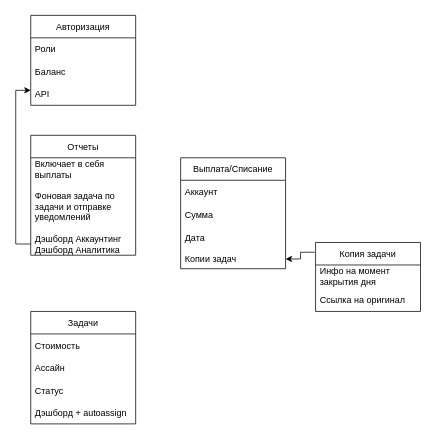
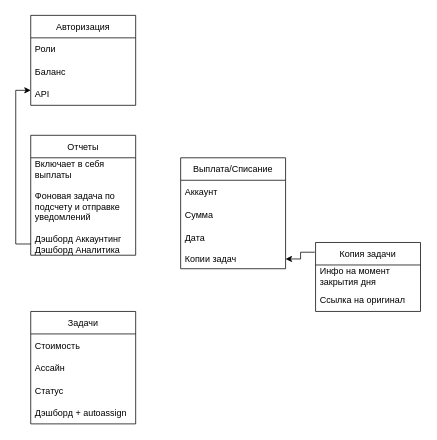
  <mxCell id="0" />
  <mxCell id="1" parent="0" />
  <mxCell id="2" value="Авторизация" style="swimlane;fontStyle=0;childLayout=stackLayout;horizontal=1;startSize=30;horizontalStack=0;resizeParent=1;resizeParentMax=0;resizeLast=0;collapsible=1;marginBottom=0;" parent="1" vertex="1"><mxGeometry x="40" y="20" width="140" height="120" as="geometry" /></mxCell>
  <mxCell id="3" value="Роли" style="text;strokeColor=none;fillColor=none;align=left;verticalAlign=middle;spacingLeft=4;spacingRight=4;overflow=hidden;points=[[0,0.5],[1,0.5]];portConstraint=eastwest;rotatable=0;" parent="2" vertex="1"><mxGeometry y="30" width="140" height="30" as="geometry" /></mxCell>
  <mxCell id="4" value="Баланс" style="text;strokeColor=none;fillColor=none;align=left;verticalAlign=middle;spacingLeft=4;spacingRight=4;overflow=hidden;points=[[0,0.5],[1,0.5]];portConstraint=eastwest;rotatable=0;" parent="2" vertex="1"><mxGeometry y="60" width="140" height="30" as="geometry" /></mxCell>
  <mxCell id="5" value="API" style="text;strokeColor=none;fillColor=none;align=left;verticalAlign=middle;spacingLeft=4;spacingRight=4;overflow=hidden;points=[[0,0.5],[1,0.5]];portConstraint=eastwest;rotatable=0;" parent="2" vertex="1"><mxGeometry y="90" width="140" height="30" as="geometry" /></mxCell>
  <mxCell id="6" value="Отчеты" style="swimlane;fontStyle=0;childLayout=stackLayout;horizontal=1;startSize=30;horizontalStack=0;resizeParent=1;resizeParentMax=0;resizeLast=0;collapsible=1;marginBottom=0;" parent="1" vertex="1"><mxGeometry x="40" y="180" width="140" height="160" as="geometry" /></mxCell>
  <mxCell id="7" value="Включает в себя &#10;выплаты" style="text;strokeColor=none;fillColor=none;align=left;verticalAlign=middle;spacingLeft=4;spacingRight=4;overflow=hidden;points=[[0,0.5],[1,0.5]];portConstraint=eastwest;rotatable=0;" parent="6" vertex="1"><mxGeometry y="30" width="140" height="30" as="geometry" /></mxCell>
- <mxCell id="8" value="Фоновая задача по &#10;задачи и отправке &#10;уведомлений" style="text;strokeColor=none;fillColor=none;align=left;verticalAlign=middle;spacingLeft=4;spacingRight=4;overflow=hidden;points=[[0,0.5],[1,0.5]];portConstraint=eastwest;rotatable=0;" parent="6" vertex="1"><mxGeometry y="60" width="140" height="70" as="geometry" /></mxCell>
+ <mxCell id="8" value="Фоновая задача по &#10;подсчету и отправке &#10;уведомлений" style="text;strokeColor=none;fillColor=none;align=left;verticalAlign=middle;spacingLeft=4;spacingRight=4;overflow=hidden;points=[[0,0.5],[1,0.5]];portConstraint=eastwest;rotatable=0;" parent="6" vertex="1"><mxGeometry y="60" width="140" height="70" as="geometry" /></mxCell>
  <mxCell id="9" value="Дэшборд Аккаунтинг&#10;Дэшборд Аналитика&#10;" style="text;strokeColor=none;fillColor=none;align=left;verticalAlign=middle;spacingLeft=4;spacingRight=4;overflow=hidden;points=[[0,0.5],[1,0.5]];portConstraint=eastwest;rotatable=0;" parent="6" vertex="1"><mxGeometry y="130" width="140" height="30" as="geometry" /></mxCell>
  <mxCell id="10" value="Выплата/Списание" style="swimlane;fontStyle=0;childLayout=stackLayout;horizontal=1;startSize=30;horizontalStack=0;resizeParent=1;resizeParentMax=0;resizeLast=0;collapsible=1;marginBottom=0;" parent="1" vertex="1"><mxGeometry x="240" y="210" width="140" height="148" as="geometry" /></mxCell>
  <mxCell id="11" value="Аккаунт" style="text;strokeColor=none;fillColor=none;align=left;verticalAlign=middle;spacingLeft=4;spacingRight=4;overflow=hidden;points=[[0,0.5],[1,0.5]];portConstraint=eastwest;rotatable=0;" parent="10" vertex="1"><mxGeometry y="30" width="140" height="30" as="geometry" /></mxCell>
  <mxCell id="12" value="Сумма" style="text;strokeColor=none;fillColor=none;align=left;verticalAlign=middle;spacingLeft=4;spacingRight=4;overflow=hidden;points=[[0,0.5],[1,0.5]];portConstraint=eastwest;rotatable=0;" parent="10" vertex="1"><mxGeometry y="60" width="140" height="32" as="geometry" /></mxCell>
  <mxCell id="13" value="Дата" style="text;strokeColor=none;fillColor=none;align=left;verticalAlign=middle;spacingLeft=4;spacingRight=4;overflow=hidden;points=[[0,0.5],[1,0.5]];portConstraint=eastwest;rotatable=0;" parent="10" vertex="1"><mxGeometry y="92" width="140" height="30" as="geometry" /></mxCell>
  <mxCell id="14" value="Копии задач" style="text;strokeColor=none;fillColor=none;align=left;verticalAlign=middle;spacingLeft=4;spacingRight=4;overflow=hidden;points=[[0,0.5],[1,0.5]];portConstraint=eastwest;rotatable=0;" parent="10" vertex="1"><mxGeometry y="122" width="140" height="26" as="geometry" /></mxCell>
  <mxCell id="15" style="edgeStyle=orthogonalEdgeStyle;rounded=0;orthogonalLoop=1;jettySize=auto;html=1;entryX=1;entryY=0.5;entryDx=0;entryDy=0;exitX=-0.007;exitY=0.141;exitDx=0;exitDy=0;exitPerimeter=0;" parent="1" source="16" target="14" edge="1"><mxGeometry relative="1" as="geometry"><mxPoint x="410" y="190" as="sourcePoint" /></mxGeometry></mxCell>
  <mxCell id="16" value="Копия задачи" style="swimlane;fontStyle=0;childLayout=stackLayout;horizontal=1;startSize=30;horizontalStack=0;resizeParent=1;resizeParentMax=0;resizeLast=0;collapsible=1;marginBottom=0;" parent="1" vertex="1"><mxGeometry x="420" y="323" width="140" height="92" as="geometry" /></mxCell>
  <mxCell id="17" value="Инфо на момент &#10;закрытия дня" style="text;strokeColor=none;fillColor=none;align=left;verticalAlign=middle;spacingLeft=4;spacingRight=4;overflow=hidden;points=[[0,0.5],[1,0.5]];portConstraint=eastwest;rotatable=0;" parent="16" vertex="1"><mxGeometry y="30" width="140" height="30" as="geometry" /></mxCell>
  <mxCell id="18" value="Ссылка на оригинал" style="text;strokeColor=none;fillColor=none;align=left;verticalAlign=middle;spacingLeft=4;spacingRight=4;overflow=hidden;points=[[0,0.5],[1,0.5]];portConstraint=eastwest;rotatable=0;" parent="16" vertex="1"><mxGeometry y="60" width="140" height="32" as="geometry" /></mxCell>
  <mxCell id="19" value="Задачи" style="swimlane;fontStyle=0;childLayout=stackLayout;horizontal=1;startSize=30;horizontalStack=0;resizeParent=1;resizeParentMax=0;resizeLast=0;collapsible=1;marginBottom=0;" parent="1" vertex="1"><mxGeometry x="40" y="415" width="140" height="150" as="geometry" /></mxCell>
  <mxCell id="20" value="Стоимость" style="text;strokeColor=none;fillColor=none;align=left;verticalAlign=middle;spacingLeft=4;spacingRight=4;overflow=hidden;points=[[0,0.5],[1,0.5]];portConstraint=eastwest;rotatable=0;" parent="19" vertex="1"><mxGeometry y="30" width="140" height="30" as="geometry" /></mxCell>
  <mxCell id="21" value="Ассайн" style="text;strokeColor=none;fillColor=none;align=left;verticalAlign=middle;spacingLeft=4;spacingRight=4;overflow=hidden;points=[[0,0.5],[1,0.5]];portConstraint=eastwest;rotatable=0;" parent="19" vertex="1"><mxGeometry y="60" width="140" height="30" as="geometry" /></mxCell>
  <mxCell id="22" value="Статус" style="text;strokeColor=none;fillColor=none;align=left;verticalAlign=middle;spacingLeft=4;spacingRight=4;overflow=hidden;points=[[0,0.5],[1,0.5]];portConstraint=eastwest;rotatable=0;" parent="19" vertex="1"><mxGeometry y="90" width="140" height="30" as="geometry" /></mxCell>
  <mxCell id="23" value="Дэшборд + autoassign" style="text;strokeColor=none;fillColor=none;align=left;verticalAlign=middle;spacingLeft=4;spacingRight=4;overflow=hidden;points=[[0,0.5],[1,0.5]];portConstraint=eastwest;rotatable=0;" parent="19" vertex="1"><mxGeometry y="120" width="140" height="30" as="geometry" /></mxCell>
  <mxCell id="24" style="edgeStyle=orthogonalEdgeStyle;rounded=0;orthogonalLoop=1;jettySize=auto;html=1;" parent="1" source="9" edge="1"><mxGeometry relative="1" as="geometry"><mxPoint x="40" y="120" as="targetPoint" /><Array as="points"><mxPoint x="20" y="325" /><mxPoint x="20" y="120" /><mxPoint x="39" y="120" /></Array></mxGeometry></mxCell>
